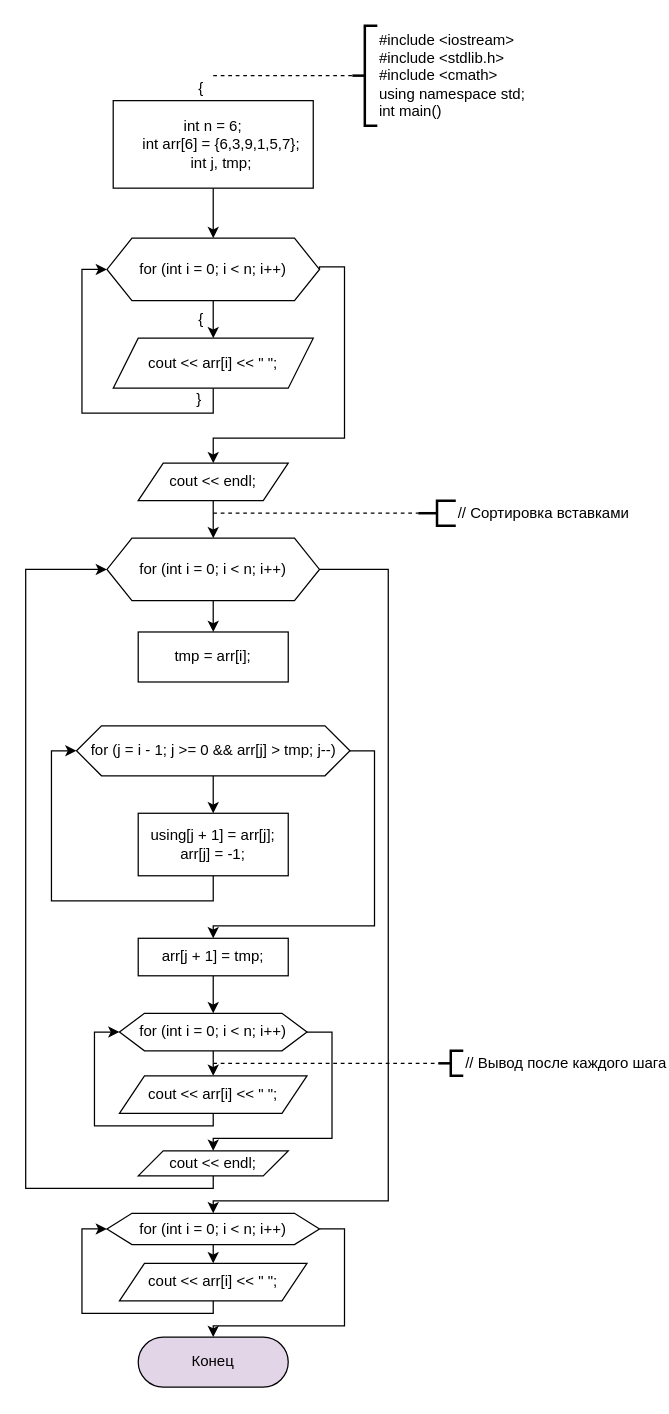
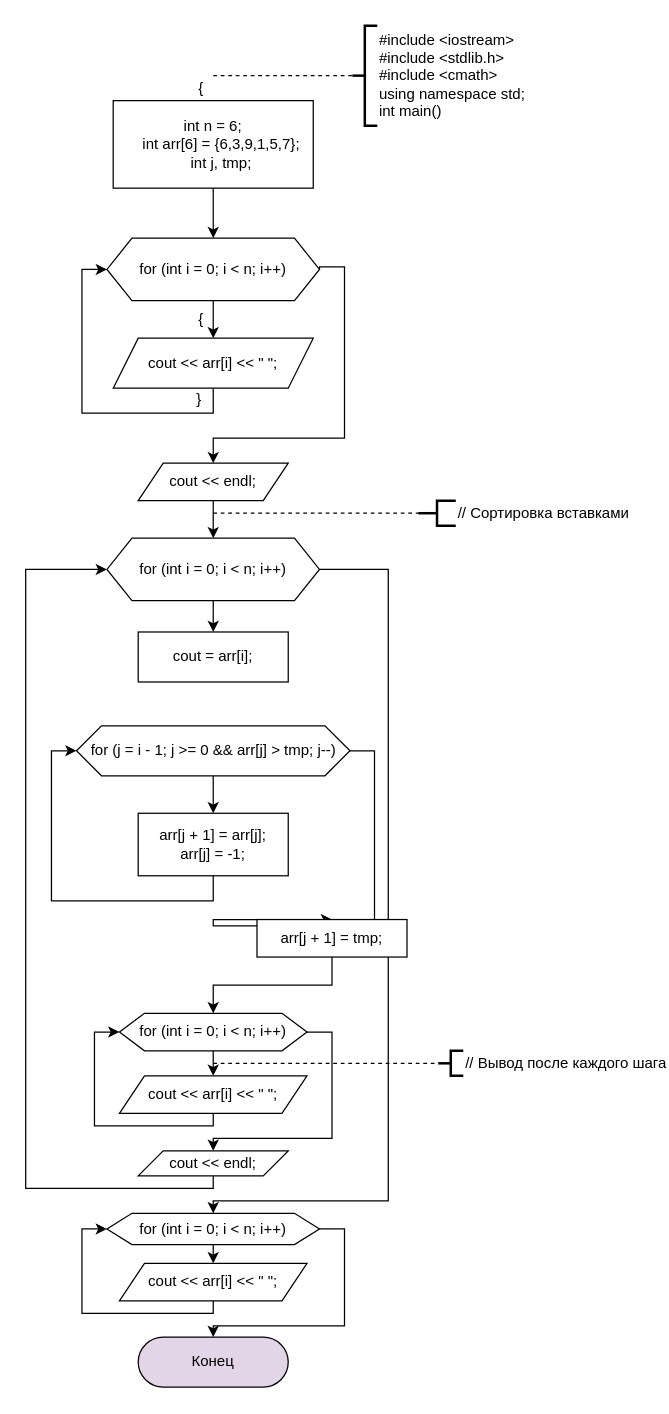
  <mxCell id="0" />
  <mxCell id="1" parent="0" />
  <mxCell id="2" value="Конец" style="rounded=1;whiteSpace=wrap;html=1;arcSize=50;fillColor=#e1d5e7;" vertex="1" parent="1"><mxGeometry x="110" y="1069" width="120" height="40" as="geometry" /></mxCell>
  <mxCell id="3" style="edgeStyle=orthogonalEdgeStyle;rounded=0;orthogonalLoop=1;jettySize=auto;html=1;exitX=0.5;exitY=1;exitDx=0;exitDy=0;entryX=0.5;entryY=0;entryDx=0;entryDy=0;" edge="1" parent="1" source="4" target="12"><mxGeometry relative="1" as="geometry" /></mxCell>
  <mxCell id="4" value="&lt;div&gt;int n = 6;&lt;/div&gt;&lt;div&gt;&amp;nbsp; &amp;nbsp; int arr[6] = {6,3,9,1,5,7};&lt;/div&gt;&lt;div&gt;&amp;nbsp; &amp;nbsp; int j, tmp;&lt;/div&gt;" style="rounded=0;whiteSpace=wrap;html=1;" vertex="1" parent="1"><mxGeometry x="90" y="80" width="160" height="70" as="geometry" /></mxCell>
  <mxCell id="5" value="" style="endArrow=none;dashed=1;html=1;rounded=0;" edge="1" parent="1" target="6"><mxGeometry width="50" height="50" relative="1" as="geometry"><mxPoint x="170" y="60" as="sourcePoint" /><mxPoint x="270" y="60" as="targetPoint" /></mxGeometry></mxCell>
  <mxCell id="6" value="&lt;div&gt;#include &amp;lt;iostream&amp;gt;&lt;/div&gt;&lt;div&gt;#include &amp;lt;stdlib.h&amp;gt;&lt;/div&gt;&lt;div&gt;#include &amp;lt;cmath&amp;gt;&lt;/div&gt;&lt;div&gt;using namespace std;&lt;/div&gt;&lt;div&gt;int main()&lt;/div&gt;" style="strokeWidth=2;html=1;shape=mxgraph.flowchart.annotation_2;align=left;labelPosition=right;pointerEvents=1;" vertex="1" parent="1"><mxGeometry x="281.25" y="20" width="20" height="80" as="geometry" /></mxCell>
  <mxCell id="7" value="}" style="text;whiteSpace=wrap;html=1;" vertex="1" parent="1"><mxGeometry x="155" y="305" width="10" height="30" as="geometry" /></mxCell>
  <mxCell id="8" value="{" style="text;html=1;align=center;verticalAlign=middle;resizable=0;points=[];autosize=1;strokeColor=none;fillColor=none;" vertex="1" parent="1"><mxGeometry x="150" y="245" width="20" height="20" as="geometry" /></mxCell>
  <mxCell id="9" value="{" style="text;html=1;align=center;verticalAlign=middle;resizable=0;points=[];autosize=1;strokeColor=none;fillColor=none;" vertex="1" parent="1"><mxGeometry x="150" y="60" width="20" height="20" as="geometry" /></mxCell>
  <mxCell id="10" style="edgeStyle=orthogonalEdgeStyle;rounded=0;orthogonalLoop=1;jettySize=auto;html=1;exitX=0.5;exitY=1;exitDx=0;exitDy=0;entryX=0.5;entryY=0;entryDx=0;entryDy=0;" edge="1" parent="1" source="12" target="20"><mxGeometry relative="1" as="geometry" /></mxCell>
  <mxCell id="11" style="edgeStyle=orthogonalEdgeStyle;rounded=0;orthogonalLoop=1;jettySize=auto;html=1;exitX=1;exitY=0.5;exitDx=0;exitDy=0;entryX=0.5;entryY=0;entryDx=0;entryDy=0;" edge="1" parent="1" source="12" target="22"><mxGeometry relative="1" as="geometry"><Array as="points"><mxPoint x="275" y="213" /><mxPoint x="275" y="350" /><mxPoint x="170" y="350" /></Array></mxGeometry></mxCell>
  <mxCell id="12" value="for (int i = 0; i &amp;lt; n; i++)" style="shape=hexagon;perimeter=hexagonPerimeter2;whiteSpace=wrap;html=1;fixedSize=1;" vertex="1" parent="1"><mxGeometry x="85" y="190" width="170" height="50" as="geometry" /></mxCell>
  <mxCell id="13" style="edgeStyle=orthogonalEdgeStyle;rounded=0;orthogonalLoop=1;jettySize=auto;html=1;exitX=0.5;exitY=1;exitDx=0;exitDy=0;entryX=0.5;entryY=0;entryDx=0;entryDy=0;" edge="1" parent="1" source="15" target="25"><mxGeometry relative="1" as="geometry" /></mxCell>
  <mxCell id="14" style="edgeStyle=orthogonalEdgeStyle;rounded=0;orthogonalLoop=1;jettySize=auto;html=1;exitX=1;exitY=0.5;exitDx=0;exitDy=0;entryX=0.5;entryY=0;entryDx=0;entryDy=0;" edge="1" parent="1" source="15" target="27"><mxGeometry relative="1" as="geometry"><Array as="points"><mxPoint x="299" y="600" /><mxPoint x="299" y="740" /><mxPoint x="170" y="740" /></Array></mxGeometry></mxCell>
  <mxCell id="15" value="for (j = i - 1; j &amp;gt;= 0 &amp;amp;&amp;amp; arr[j] &amp;gt; tmp; j--)" style="shape=hexagon;perimeter=hexagonPerimeter2;whiteSpace=wrap;html=1;fixedSize=1;" vertex="1" parent="1"><mxGeometry x="60.63" y="580" width="218.75" height="40" as="geometry" /></mxCell>
  <mxCell id="16" style="edgeStyle=orthogonalEdgeStyle;rounded=0;orthogonalLoop=1;jettySize=auto;html=1;exitX=0.5;exitY=1;exitDx=0;exitDy=0;entryX=0.5;entryY=0;entryDx=0;entryDy=0;" edge="1" parent="1" source="18" target="23"><mxGeometry relative="1" as="geometry" /></mxCell>
  <mxCell id="17" style="edgeStyle=orthogonalEdgeStyle;rounded=0;orthogonalLoop=1;jettySize=auto;html=1;exitX=1;exitY=0.5;exitDx=0;exitDy=0;entryX=0.5;entryY=0;entryDx=0;entryDy=0;" edge="1" parent="1" source="18" target="37"><mxGeometry relative="1" as="geometry"><Array as="points"><mxPoint x="310" y="455" /><mxPoint x="310" y="960" /><mxPoint x="170" y="960" /></Array></mxGeometry></mxCell>
  <mxCell id="18" value="for (int i = 0; i &amp;lt; n; i++)" style="shape=hexagon;perimeter=hexagonPerimeter2;whiteSpace=wrap;html=1;fixedSize=1;" vertex="1" parent="1"><mxGeometry x="85" y="430" width="170" height="50" as="geometry" /></mxCell>
  <mxCell id="19" style="edgeStyle=orthogonalEdgeStyle;rounded=0;orthogonalLoop=1;jettySize=auto;html=1;exitX=0.5;exitY=1;exitDx=0;exitDy=0;entryX=0;entryY=0.5;entryDx=0;entryDy=0;" edge="1" parent="1" source="20" target="12"><mxGeometry relative="1" as="geometry" /></mxCell>
  <mxCell id="20" value="cout &amp;lt;&amp;lt; arr[i] &amp;lt;&amp;lt; &quot; &quot;;" style="shape=parallelogram;perimeter=parallelogramPerimeter;whiteSpace=wrap;html=1;fixedSize=1;" vertex="1" parent="1"><mxGeometry x="90" y="270" width="160" height="40" as="geometry" /></mxCell>
  <mxCell id="21" style="edgeStyle=orthogonalEdgeStyle;rounded=0;orthogonalLoop=1;jettySize=auto;html=1;exitX=0.5;exitY=1;exitDx=0;exitDy=0;entryX=0.5;entryY=0;entryDx=0;entryDy=0;" edge="1" parent="1" source="22" target="18"><mxGeometry relative="1" as="geometry" /></mxCell>
  <mxCell id="22" value="cout &amp;lt;&amp;lt; endl;" style="shape=parallelogram;perimeter=parallelogramPerimeter;whiteSpace=wrap;html=1;fixedSize=1;" vertex="1" parent="1"><mxGeometry x="110" y="370" width="120" height="30" as="geometry" /></mxCell>
- <mxCell id="23" value="tmp = arr[i];" style="rounded=0;whiteSpace=wrap;html=1;" vertex="1" parent="1"><mxGeometry x="110" y="505" width="120" height="40" as="geometry" /></mxCell>
+ <mxCell id="23" value="cout = arr[i];" style="rounded=0;whiteSpace=wrap;html=1;" vertex="1" parent="1"><mxGeometry x="110" y="505" width="120" height="40" as="geometry" /></mxCell>
  <mxCell id="24" style="edgeStyle=orthogonalEdgeStyle;rounded=0;orthogonalLoop=1;jettySize=auto;html=1;exitX=0.5;exitY=1;exitDx=0;exitDy=0;entryX=0;entryY=0.5;entryDx=0;entryDy=0;" edge="1" parent="1" source="25" target="15"><mxGeometry relative="1" as="geometry" /></mxCell>
- <mxCell id="25" value="&lt;div&gt;using[j + 1] = arr[j];&lt;/div&gt;&lt;div&gt;arr[j] = -1;&lt;/div&gt;" style="rounded=0;whiteSpace=wrap;html=1;" vertex="1" parent="1"><mxGeometry x="110" y="650" width="120" height="50" as="geometry" /></mxCell>
+ <mxCell id="25" value="&lt;div&gt;arr[j + 1] = arr[j];&lt;/div&gt;&lt;div&gt;arr[j] = -1;&lt;/div&gt;" style="rounded=0;whiteSpace=wrap;html=1;" vertex="1" parent="1"><mxGeometry x="110" y="650" width="120" height="50" as="geometry" /></mxCell>
  <mxCell id="26" style="edgeStyle=orthogonalEdgeStyle;rounded=0;orthogonalLoop=1;jettySize=auto;html=1;exitX=0.5;exitY=1;exitDx=0;exitDy=0;entryX=0.5;entryY=0;entryDx=0;entryDy=0;" edge="1" parent="1" source="27" target="30"><mxGeometry relative="1" as="geometry" /></mxCell>
- <mxCell id="27" value="arr[j + 1] = tmp;" style="rounded=0;whiteSpace=wrap;html=1;" vertex="1" parent="1"><mxGeometry x="110" y="750" width="120" height="30" as="geometry" /></mxCell>
+ <mxCell id="27" value="arr[j + 1] = tmp;" style="rounded=0;whiteSpace=wrap;html=1;" vertex="1" parent="1"><mxGeometry x="205" y="735" width="120" height="30" as="geometry" /></mxCell>
  <mxCell id="28" style="edgeStyle=orthogonalEdgeStyle;rounded=0;orthogonalLoop=1;jettySize=auto;html=1;exitX=0.5;exitY=1;exitDx=0;exitDy=0;entryX=0.5;entryY=0;entryDx=0;entryDy=0;" edge="1" parent="1" source="30" target="32"><mxGeometry relative="1" as="geometry" /></mxCell>
  <mxCell id="29" style="edgeStyle=orthogonalEdgeStyle;rounded=0;orthogonalLoop=1;jettySize=auto;html=1;exitX=1;exitY=0.5;exitDx=0;exitDy=0;entryX=0.5;entryY=0;entryDx=0;entryDy=0;" edge="1" parent="1" source="30" target="34"><mxGeometry relative="1" as="geometry"><Array as="points"><mxPoint x="265" y="825" /><mxPoint x="265" y="910" /><mxPoint x="170" y="910" /></Array></mxGeometry></mxCell>
  <mxCell id="30" value="for (int i = 0; i &amp;lt; n; i++)" style="shape=hexagon;perimeter=hexagonPerimeter2;whiteSpace=wrap;html=1;fixedSize=1;" vertex="1" parent="1"><mxGeometry x="95" y="810" width="150" height="30" as="geometry" /></mxCell>
  <mxCell id="31" style="edgeStyle=orthogonalEdgeStyle;rounded=0;orthogonalLoop=1;jettySize=auto;html=1;exitX=0.5;exitY=1;exitDx=0;exitDy=0;entryX=0;entryY=0.5;entryDx=0;entryDy=0;" edge="1" parent="1" source="32" target="30"><mxGeometry relative="1" as="geometry"><Array as="points"><mxPoint x="170" y="900" /><mxPoint x="75" y="900" /><mxPoint x="75" y="825" /></Array></mxGeometry></mxCell>
  <mxCell id="32" value="cout &amp;lt;&amp;lt; arr[i] &amp;lt;&amp;lt; &quot; &quot;;" style="shape=parallelogram;perimeter=parallelogramPerimeter;whiteSpace=wrap;html=1;fixedSize=1;" vertex="1" parent="1"><mxGeometry x="95" y="860" width="150" height="30" as="geometry" /></mxCell>
  <mxCell id="33" style="edgeStyle=orthogonalEdgeStyle;rounded=0;orthogonalLoop=1;jettySize=auto;html=1;exitX=0.5;exitY=1;exitDx=0;exitDy=0;entryX=0;entryY=0.5;entryDx=0;entryDy=0;" edge="1" parent="1" source="34" target="18"><mxGeometry relative="1" as="geometry"><Array as="points"><mxPoint x="170" y="950" /><mxPoint x="20" y="950" /><mxPoint x="20" y="455" /></Array></mxGeometry></mxCell>
  <mxCell id="34" value="cout &amp;lt;&amp;lt; endl;" style="shape=parallelogram;perimeter=parallelogramPerimeter;whiteSpace=wrap;html=1;fixedSize=1;" vertex="1" parent="1"><mxGeometry x="110.01" y="920" width="120" height="20" as="geometry" /></mxCell>
  <mxCell id="35" style="edgeStyle=orthogonalEdgeStyle;rounded=0;orthogonalLoop=1;jettySize=auto;html=1;exitX=0.5;exitY=1;exitDx=0;exitDy=0;entryX=0.5;entryY=0;entryDx=0;entryDy=0;" edge="1" parent="1" source="37" target="39"><mxGeometry relative="1" as="geometry" /></mxCell>
  <mxCell id="36" style="edgeStyle=orthogonalEdgeStyle;rounded=0;orthogonalLoop=1;jettySize=auto;html=1;exitX=1;exitY=0.5;exitDx=0;exitDy=0;entryX=0.5;entryY=0;entryDx=0;entryDy=0;" edge="1" parent="1" source="37" target="2"><mxGeometry relative="1" as="geometry"><Array as="points"><mxPoint x="275" y="983" /><mxPoint x="275" y="1060" /><mxPoint x="170" y="1060" /></Array></mxGeometry></mxCell>
  <mxCell id="37" value="for (int i = 0; i &amp;lt; n; i++)" style="shape=hexagon;perimeter=hexagonPerimeter2;whiteSpace=wrap;html=1;fixedSize=1;" vertex="1" parent="1"><mxGeometry x="85" y="970" width="170" height="25" as="geometry" /></mxCell>
  <mxCell id="38" style="edgeStyle=orthogonalEdgeStyle;rounded=0;orthogonalLoop=1;jettySize=auto;html=1;exitX=0.5;exitY=1;exitDx=0;exitDy=0;entryX=0;entryY=0.5;entryDx=0;entryDy=0;" edge="1" parent="1" source="39" target="37"><mxGeometry relative="1" as="geometry"><Array as="points"><mxPoint x="170" y="1050" /><mxPoint x="65" y="1050" /><mxPoint x="65" y="983" /></Array></mxGeometry></mxCell>
  <mxCell id="39" value="cout &amp;lt;&amp;lt; arr[i] &amp;lt;&amp;lt; &quot; &quot;;" style="shape=parallelogram;perimeter=parallelogramPerimeter;whiteSpace=wrap;html=1;fixedSize=1;" vertex="1" parent="1"><mxGeometry x="95" y="1010" width="150" height="30" as="geometry" /></mxCell>
  <mxCell id="40" value="" style="endArrow=none;dashed=1;html=1;rounded=0;" edge="1" parent="1" target="41"><mxGeometry width="50" height="50" relative="1" as="geometry"><mxPoint x="170" y="410" as="sourcePoint" /><mxPoint x="320" y="410" as="targetPoint" /></mxGeometry></mxCell>
  <mxCell id="41" value="// Сортировка вставками" style="strokeWidth=2;html=1;shape=mxgraph.flowchart.annotation_2;align=left;labelPosition=right;pointerEvents=1;" vertex="1" parent="1"><mxGeometry x="334" y="400" width="30" height="20" as="geometry" /></mxCell>
  <mxCell id="42" value="" style="endArrow=none;dashed=1;html=1;rounded=0;" edge="1" parent="1" target="43"><mxGeometry width="50" height="50" relative="1" as="geometry"><mxPoint x="170" y="850" as="sourcePoint" /><mxPoint x="370" y="850" as="targetPoint" /></mxGeometry></mxCell>
  <mxCell id="43" value="// Вывод после каждого шага" style="strokeWidth=2;html=1;shape=mxgraph.flowchart.annotation_2;align=left;labelPosition=right;pointerEvents=1;" vertex="1" parent="1"><mxGeometry x="350" y="840" width="20" height="20" as="geometry" /></mxCell>
